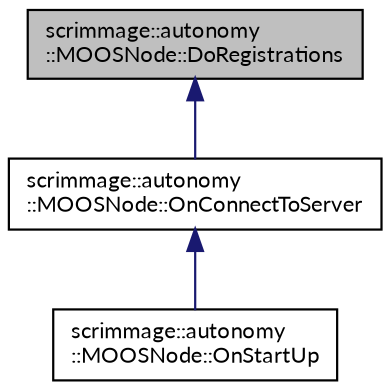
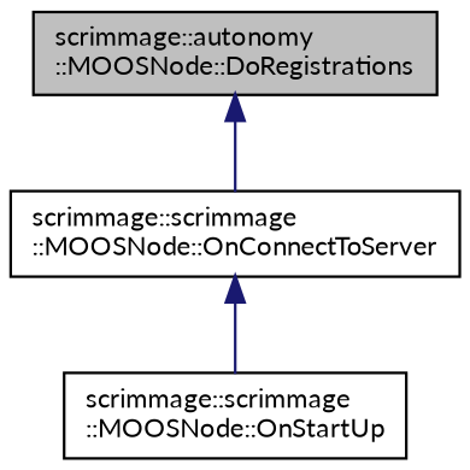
  digraph {
    fontname=Lato
    rankdir=TB
    node [color=black fillcolor=white fontname=Lato fontsize=10 shape=record style=filled]
    edge [color=midnightblue dir=back fontname=Lato fontsize=10 labelfontname=Helvetica labelfontsize=10 style=solid]
    n1 [fillcolor=grey75 fontcolor=black height=0.2 label="scrimmage::autonomy\l::MOOSNode::DoRegistrations" width=0.4]
-   n2 [height=0.2 label="scrimmage::autonomy\l::MOOSNode::OnConnectToServer" width=0.4]
-   n3 [height=0.2 label="scrimmage::autonomy\l::MOOSNode::OnStartUp" width=0.4]
+   n2 [height=0.2 label="scrimmage::scrimmage\l::MOOSNode::OnConnectToServer" width=0.4]
+   n3 [height=0.2 label="scrimmage::scrimmage\l::MOOSNode::OnStartUp" width=0.4]
    n1 -> n2
    n2 -> n3
  }
